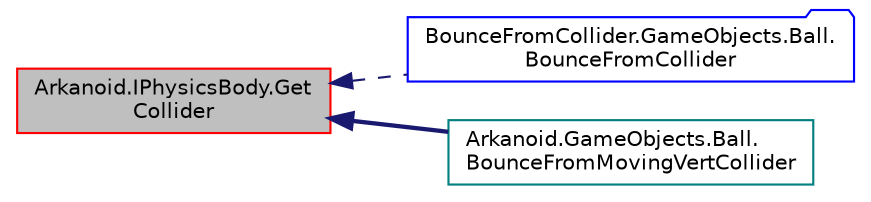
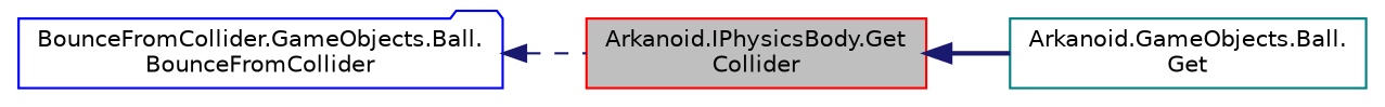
  digraph {
    rankdir=LR
    node [fillcolor=white fontname=Helvetica fontsize=10 shape=box style=filled]
    edge [color=midnightblue dir=back fontname=Helvetica fontsize=10 labelfontname=Helvetica labelfontsize=10]
    n1 [color=red fillcolor=grey75 fontcolor=black height=0.2 label="Arkanoid.IPhysicsBody.Get\lCollider" width=0.4]
    n2 [color=blue height=0.2 label="BounceFromCollider.GameObjects.Ball.\lBounceFromCollider" shape=folder width=0.4]
-   n3 [color=teal height=0.2 label="Arkanoid.GameObjects.Ball.\lBounceFromMovingVertCollider" width=0.4]
-   n1 -> n2 [style=dashed]
+   n3 [color=teal height=0.2 label="Arkanoid.GameObjects.Ball.\lGet" width=0.4]
+   n2 -> n1 [style=dashed]
    n1 -> n3 [style=bold]
  }
